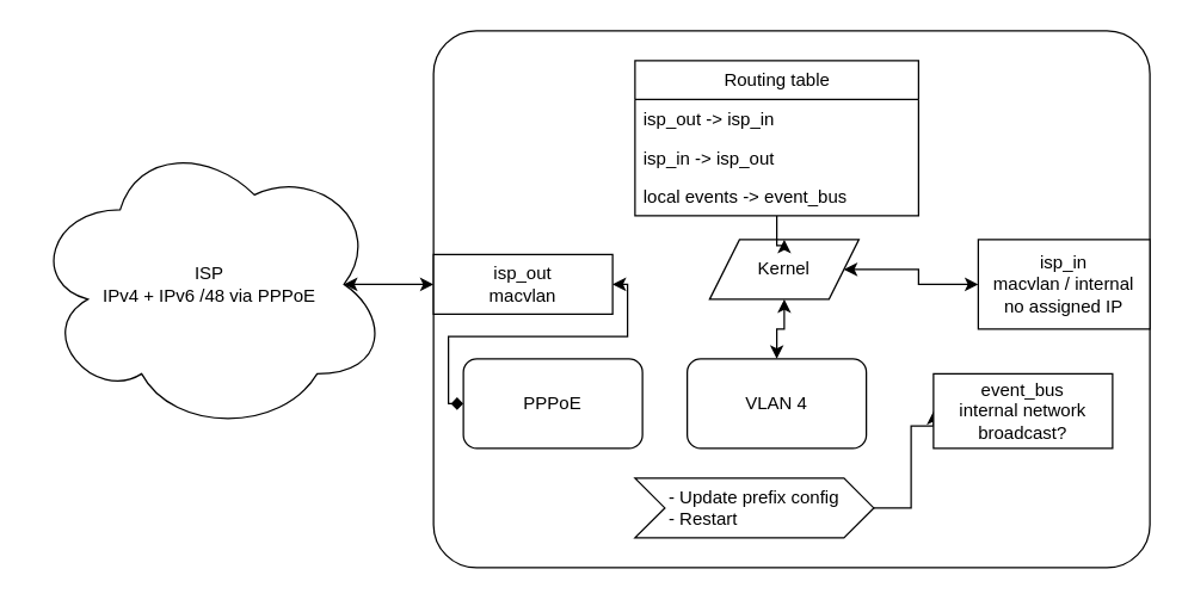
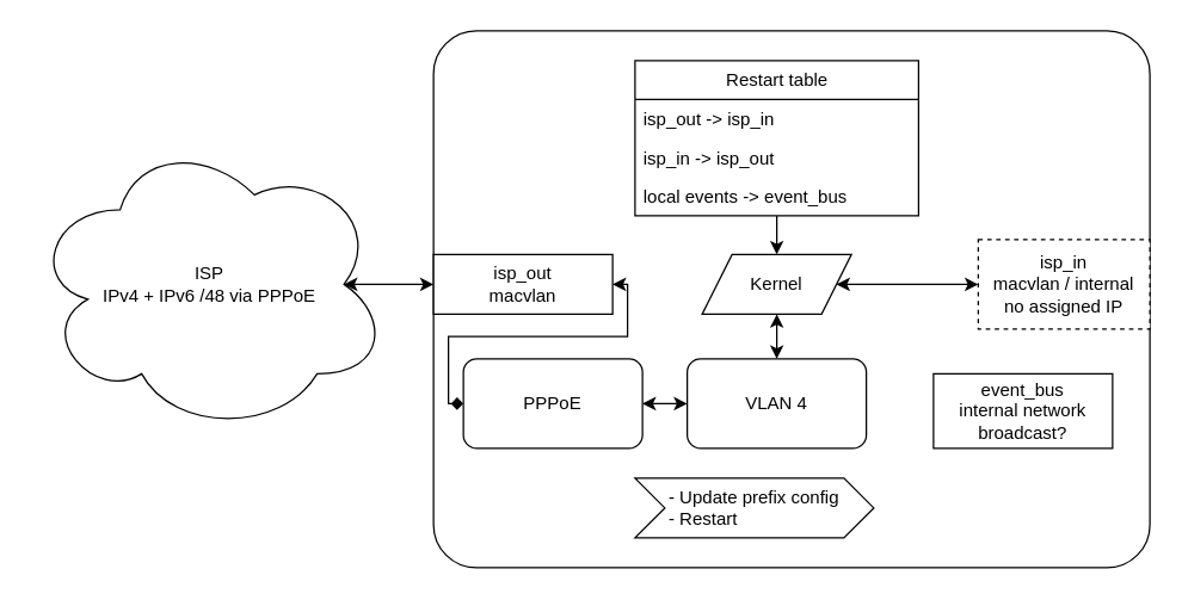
  <mxCell id="0" />
  <mxCell id="1" parent="0" />
  <mxCell id="2" value="" style="rounded=1;whiteSpace=wrap;html=1;glass=0;arcSize=8;strokeOpacity=100;" parent="1" vertex="1"><mxGeometry x="290" y="20" width="480" height="360" as="geometry" /></mxCell>
  <mxCell id="3" value="&lt;div&gt;isp_out&lt;/div&gt;macvlan" style="rounded=0;whiteSpace=wrap;html=1;" parent="1" vertex="1"><mxGeometry x="290" y="170" width="120" height="40" as="geometry" /></mxCell>
  <mxCell id="4" style="edgeStyle=orthogonalEdgeStyle;rounded=0;orthogonalLoop=1;jettySize=auto;html=1;exitX=0.5;exitY=1;exitDx=0;exitDy=0;" parent="1" source="2" target="2" edge="1"><mxGeometry relative="1" as="geometry" /></mxCell>
  <mxCell id="5" value="&lt;div&gt;ISP&lt;/div&gt;&lt;div&gt;IPv4 + IPv6 /48 via PPPoE&lt;br&gt;&lt;/div&gt;" style="ellipse;shape=cloud;whiteSpace=wrap;html=1;" parent="1" vertex="1"><mxGeometry x="20" y="90" width="240" height="200" as="geometry" /></mxCell>
  <mxCell id="6" value="" style="endArrow=classic;startArrow=classic;html=1;rounded=0;entryX=0;entryY=0.5;entryDx=0;entryDy=0;exitX=0.875;exitY=0.5;exitDx=0;exitDy=0;exitPerimeter=0;" parent="1" source="5" target="3" edge="1"><mxGeometry width="50" height="50" relative="1" as="geometry"><mxPoint x="130" y="180" as="sourcePoint" /><mxPoint x="170" y="360" as="targetPoint" /></mxGeometry></mxCell>
  <mxCell id="7" style="edgeStyle=orthogonalEdgeStyle;rounded=0;orthogonalLoop=1;jettySize=auto;html=1;entryX=1;entryY=0.5;entryDx=0;entryDy=0;startArrow=classic;startFill=1;" parent="1" source="8" target="14" edge="1"><mxGeometry relative="1" as="geometry" /></mxCell>
- <mxCell id="8" value="&lt;div&gt;isp_in&lt;/div&gt;&lt;div&gt;macvlan / internal&lt;/div&gt;&lt;div&gt;no assigned IP&lt;br&gt;&lt;/div&gt;" style="rounded=0;whiteSpace=wrap;html=1;" parent="1" vertex="1"><mxGeometry x="655" y="160" width="115" height="60" as="geometry" /></mxCell>
+ <mxCell id="8" value="&lt;div&gt;isp_in&lt;/div&gt;&lt;div&gt;macvlan / internal&lt;/div&gt;&lt;div&gt;no assigned IP&lt;br&gt;&lt;/div&gt;" style="rounded=0;whiteSpace=wrap;html=1;dashed=1;" parent="1" vertex="1"><mxGeometry x="655" y="160" width="115" height="60" as="geometry" /></mxCell>
  <mxCell id="9" style="edgeStyle=orthogonalEdgeStyle;rounded=0;orthogonalLoop=1;jettySize=auto;html=1;entryX=0.5;entryY=1;entryDx=0;entryDy=0;startArrow=classic;startFill=1;" parent="1" source="10" target="14" edge="1"><mxGeometry relative="1" as="geometry" /></mxCell>
  <mxCell id="10" value="VLAN 4" style="rounded=1;whiteSpace=wrap;html=1;" parent="1" vertex="1"><mxGeometry x="460" y="240" width="120" height="60" as="geometry" /></mxCell>
  <mxCell id="11" value="PPPoE" style="rounded=1;whiteSpace=wrap;html=1;" parent="1" vertex="1"><mxGeometry x="310" y="240" width="120" height="60" as="geometry" /></mxCell>
  <mxCell id="12" value="" style="endArrow=diamond;startArrow=classic;html=1;rounded=0;exitX=1;exitY=0.5;exitDx=0;exitDy=0;entryX=0;entryY=0.5;entryDx=0;entryDy=0;edgeStyle=orthogonalEdgeStyle;" parent="1" source="3" target="11" edge="1"><mxGeometry width="50" height="50" relative="1" as="geometry"><mxPoint x="440" y="260" as="sourcePoint" /><mxPoint x="490" y="210" as="targetPoint" /></mxGeometry></mxCell>
- <mxCell id="14" value="Kernel" style="shape=parallelogram;perimeter=parallelogramPerimeter;whiteSpace=wrap;html=1;fixedSize=1;" parent="1" vertex="1"><mxGeometry x="475" y="160" width="100" height="40" as="geometry" /></mxCell>
- <mxCell id="15" style="edgeStyle=orthogonalEdgeStyle;rounded=0;orthogonalLoop=1;jettySize=auto;html=1;exitX=1;exitY=0.5;exitDx=0;exitDy=0;entryX=0;entryY=0.5;entryDx=0;entryDy=0;" parent="1" source="16" target="17" edge="1"><mxGeometry relative="1" as="geometry"><mxPoint x="630" y="350" as="targetPoint" /><Array as="points"><mxPoint x="610" y="340" /><mxPoint x="610" y="285" /></Array></mxGeometry></mxCell>
+ <mxCell id="13" value="" style="endArrow=classic;startArrow=classic;html=1;rounded=0;entryX=0;entryY=0.5;entryDx=0;entryDy=0;exitX=1;exitY=0.5;exitDx=0;exitDy=0;" parent="1" source="11" target="10" edge="1"><mxGeometry width="50" height="50" relative="1" as="geometry"><mxPoint x="420" y="310" as="sourcePoint" /><mxPoint x="470" y="260" as="targetPoint" /></mxGeometry></mxCell>
+ <mxCell id="14" value="Kernel" style="shape=parallelogram;perimeter=parallelogramPerimeter;whiteSpace=wrap;html=1;fixedSize=1;" parent="1" vertex="1"><mxGeometry x="470" y="170" width="100" height="40" as="geometry" /></mxCell>
  <mxCell id="16" value="&lt;div&gt;- Update prefix config&lt;/div&gt;&lt;div align=&quot;left&quot;&gt;- Restart&lt;br&gt;&lt;/div&gt;" style="shape=step;perimeter=stepPerimeter;whiteSpace=wrap;html=1;fixedSize=1;" parent="1" vertex="1"><mxGeometry x="425" y="320" width="160" height="40" as="geometry" /></mxCell>
  <mxCell id="17" value="event_bus&lt;div&gt;internal network&lt;/div&gt;&lt;div&gt;broadcast?&lt;/div&gt;" style="rounded=0;whiteSpace=wrap;html=1;" parent="1" vertex="1"><mxGeometry x="625" y="250" width="120" height="50" as="geometry" /></mxCell>
  <mxCell id="18" style="edgeStyle=orthogonalEdgeStyle;rounded=0;orthogonalLoop=1;jettySize=auto;html=1;entryX=0.5;entryY=0;entryDx=0;entryDy=0;" parent="1" source="19" target="14" edge="1"><mxGeometry relative="1" as="geometry"><mxPoint x="140" y="-20" as="targetPoint" /></mxGeometry></mxCell>
- <mxCell id="19" value="Routing table" style="swimlane;fontStyle=0;childLayout=stackLayout;horizontal=1;startSize=26;fillColor=none;horizontalStack=0;resizeParent=1;resizeParentMax=0;resizeLast=0;collapsible=1;marginBottom=0;html=1;" parent="1" vertex="1"><mxGeometry x="425" y="40" width="190" height="104" as="geometry" /></mxCell>
+ <mxCell id="19" value="Restart table" style="swimlane;fontStyle=0;childLayout=stackLayout;horizontal=1;startSize=26;fillColor=none;horizontalStack=0;resizeParent=1;resizeParentMax=0;resizeLast=0;collapsible=1;marginBottom=0;html=1;" parent="1" vertex="1"><mxGeometry x="425" y="40" width="190" height="104" as="geometry" /></mxCell>
  <mxCell id="20" value="isp_out -&amp;gt; isp_in" style="text;strokeColor=none;fillColor=none;align=left;verticalAlign=top;spacingLeft=4;spacingRight=4;overflow=hidden;rotatable=0;points=[[0,0.5],[1,0.5]];portConstraint=eastwest;whiteSpace=wrap;html=1;" parent="19" vertex="1"><mxGeometry y="26" width="190" height="26" as="geometry" /></mxCell>
  <mxCell id="21" value="isp_in -&amp;gt; isp_out" style="text;strokeColor=none;fillColor=none;align=left;verticalAlign=top;spacingLeft=4;spacingRight=4;overflow=hidden;rotatable=0;points=[[0,0.5],[1,0.5]];portConstraint=eastwest;whiteSpace=wrap;html=1;" parent="19" vertex="1"><mxGeometry y="52" width="190" height="26" as="geometry" /></mxCell>
  <mxCell id="22" value="local events -&amp;gt; event_bus" style="text;strokeColor=none;fillColor=none;align=left;verticalAlign=top;spacingLeft=4;spacingRight=4;overflow=hidden;rotatable=0;points=[[0,0.5],[1,0.5]];portConstraint=eastwest;whiteSpace=wrap;html=1;" parent="19" vertex="1"><mxGeometry y="78" width="190" height="26" as="geometry" /></mxCell>
